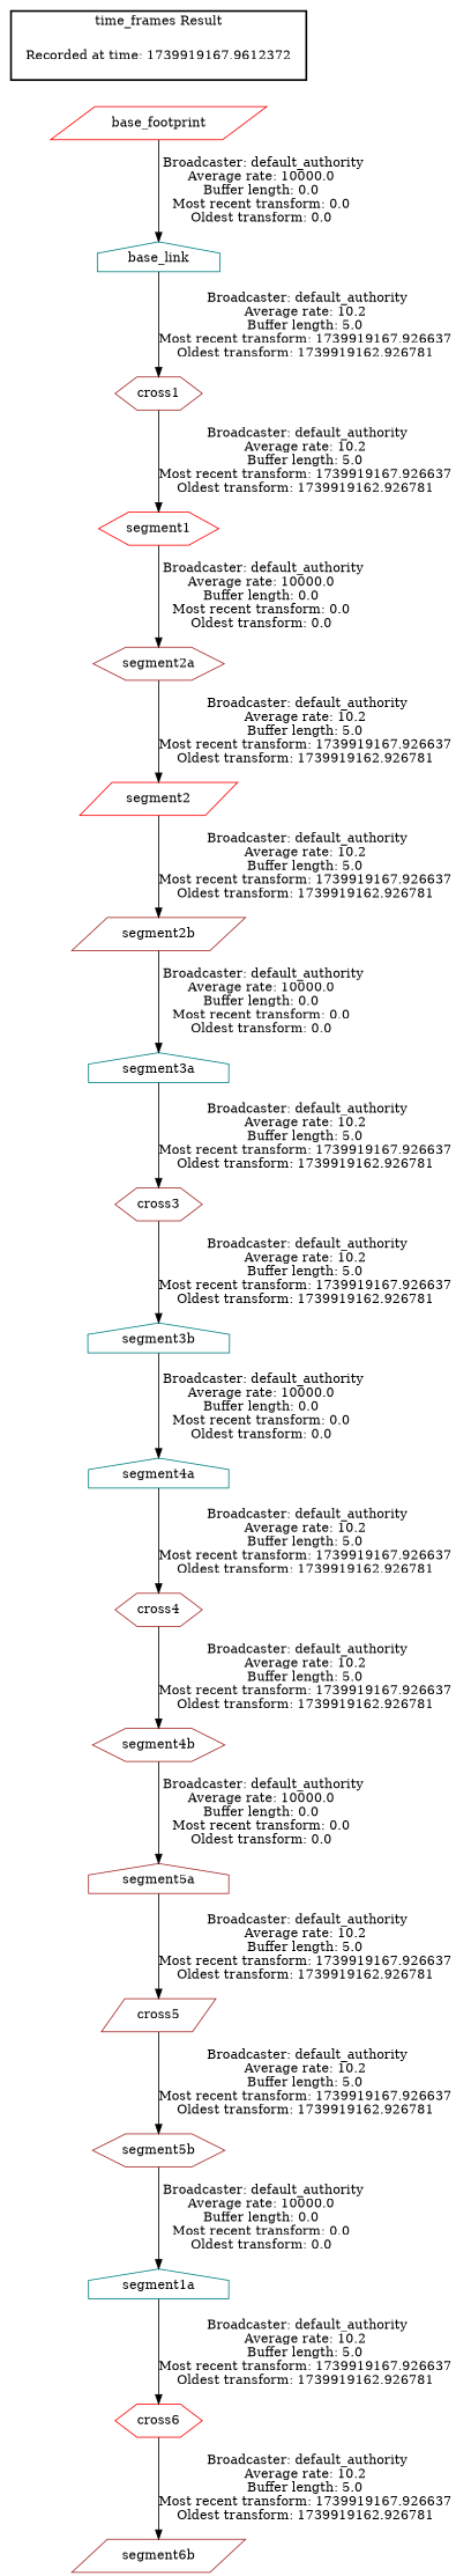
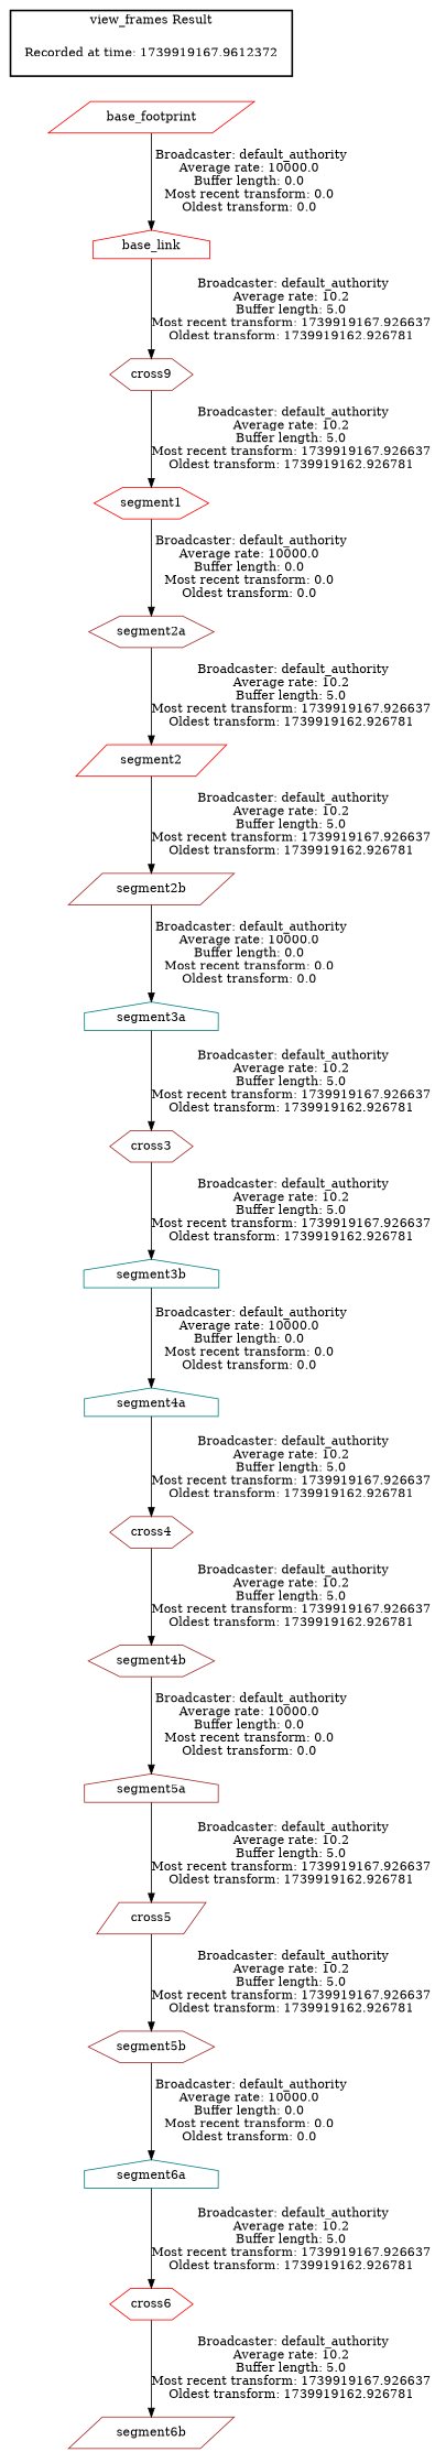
  digraph {
    node [color=brown shape=hexagon]
    "Recorded at time: 1739919167.9612372" [color=red shape=plaintext]
    base_footprint [color=red shape=parallelogram]
    segment1 [color=red]
-   cross1
+   cross1 [label=cross9]
    segment2a
    n6 [color=red label=segment2 shape=parallelogram]
-   base_link [color=teal shape=house]
+   base_link [color=red shape=house]
    segment5a [shape=house]
    cross5 [shape=parallelogram]
    segment5b
-   segment6a [color=teal shape=house label=segment1a]
+   segment6a [color=teal shape=house]
    segment4b
    cross6 [color=red]
    segment6b [shape=parallelogram]
    segment2b [shape=parallelogram]
    segment3a [color=teal shape=house]
    cross3
    segment3b [color=teal shape=house]
    segment4a [color=teal shape=house]
    cross4
    subgraph cluster_1 {
      color=black
-     label="time_frames Result"
+     label="view_frames Result"
      style=bold
      "Recorded at time: 1739919167.9612372"
    }
    "Recorded at time: 1739919167.9612372" -> base_footprint [style=invis]
    base_footprint -> base_link [label=" Broadcaster: default_authority\nAverage rate: 10000.0\nBuffer length: 0.0\nMost recent transform: 0.0\nOldest transform: 0.0\n"]
    segment1 -> segment2a [label=" Broadcaster: default_authority\nAverage rate: 10000.0\nBuffer length: 0.0\nMost recent transform: 0.0\nOldest transform: 0.0\n"]
    cross1 -> segment1 [label=" Broadcaster: default_authority\nAverage rate: 10.2\nBuffer length: 5.0\nMost recent transform: 1739919167.926637\nOldest transform: 1739919162.926781\n"]
    segment2a -> n6 [label=" Broadcaster: default_authority\nAverage rate: 10.2\nBuffer length: 5.0\nMost recent transform: 1739919167.926637\nOldest transform: 1739919162.926781\n"]
    n6 -> segment2b [label=" Broadcaster: default_authority\nAverage rate: 10.2\nBuffer length: 5.0\nMost recent transform: 1739919167.926637\nOldest transform: 1739919162.926781\n"]
    base_link -> cross1 [label=" Broadcaster: default_authority\nAverage rate: 10.2\nBuffer length: 5.0\nMost recent transform: 1739919167.926637\nOldest transform: 1739919162.926781\n"]
    segment5a -> cross5 [label=" Broadcaster: default_authority\nAverage rate: 10.2\nBuffer length: 5.0\nMost recent transform: 1739919167.926637\nOldest transform: 1739919162.926781\n"]
    cross5 -> segment5b [label=" Broadcaster: default_authority\nAverage rate: 10.2\nBuffer length: 5.0\nMost recent transform: 1739919167.926637\nOldest transform: 1739919162.926781\n"]
    segment5b -> segment6a [label=" Broadcaster: default_authority\nAverage rate: 10000.0\nBuffer length: 0.0\nMost recent transform: 0.0\nOldest transform: 0.0\n"]
    segment6a -> cross6 [label=" Broadcaster: default_authority\nAverage rate: 10.2\nBuffer length: 5.0\nMost recent transform: 1739919167.926637\nOldest transform: 1739919162.926781\n"]
    segment4b -> segment5a [label=" Broadcaster: default_authority\nAverage rate: 10000.0\nBuffer length: 0.0\nMost recent transform: 0.0\nOldest transform: 0.0\n"]
    cross6 -> segment6b [label=" Broadcaster: default_authority\nAverage rate: 10.2\nBuffer length: 5.0\nMost recent transform: 1739919167.926637\nOldest transform: 1739919162.926781\n"]
    segment2b -> segment3a [label=" Broadcaster: default_authority\nAverage rate: 10000.0\nBuffer length: 0.0\nMost recent transform: 0.0\nOldest transform: 0.0\n"]
    segment3a -> cross3 [label=" Broadcaster: default_authority\nAverage rate: 10.2\nBuffer length: 5.0\nMost recent transform: 1739919167.926637\nOldest transform: 1739919162.926781\n"]
    cross3 -> segment3b [label=" Broadcaster: default_authority\nAverage rate: 10.2\nBuffer length: 5.0\nMost recent transform: 1739919167.926637\nOldest transform: 1739919162.926781\n"]
    segment3b -> segment4a [label=" Broadcaster: default_authority\nAverage rate: 10000.0\nBuffer length: 0.0\nMost recent transform: 0.0\nOldest transform: 0.0\n"]
    segment4a -> cross4 [label=" Broadcaster: default_authority\nAverage rate: 10.2\nBuffer length: 5.0\nMost recent transform: 1739919167.926637\nOldest transform: 1739919162.926781\n"]
    cross4 -> segment4b [label=" Broadcaster: default_authority\nAverage rate: 10.2\nBuffer length: 5.0\nMost recent transform: 1739919167.926637\nOldest transform: 1739919162.926781\n"]
  }
